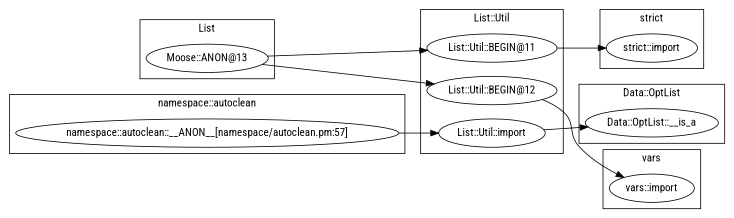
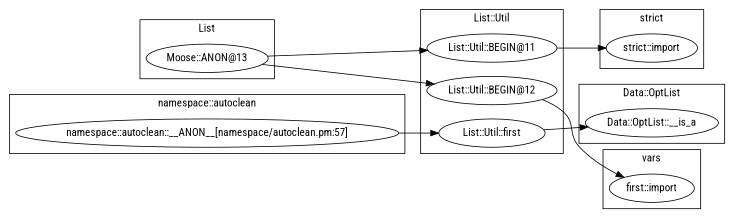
  digraph {
    fontname="Roboto Condensed"
    rankdir=LR
    node [fontname="Roboto Condensed"]
    edge [fontname="Roboto Condensed"]
    "Data::OptList::__is_a"
-   "vars::import"
+   "vars::import" [label="first::import"]
    n3 [label="Moose::ANON@13"]
    "namespace::autoclean::__ANON__[namespace/autoclean.pm:57]"
    "List::Util::BEGIN@11"
-   "List::Util::first" [label="List::Util::import"]
+   "List::Util::first"
    "List::Util::BEGIN@12"
    "strict::import"
    subgraph cluster_1 {
      label="Data::OptList"
      "Data::OptList::__is_a"
    }
    subgraph cluster_2 {
      label=vars
      "vars::import"
    }
    subgraph cluster_3 {
      label=List
      n3
    }
    subgraph cluster_4 {
      label="namespace::autoclean"
      "namespace::autoclean::__ANON__[namespace/autoclean.pm:57]"
    }
    subgraph cluster_5 {
      label="List::Util"
      "List::Util::BEGIN@11"
      "List::Util::first"
      "List::Util::BEGIN@12"
    }
    subgraph cluster_6 {
      label="strict"
      "strict::import"
    }
    n3 -> "List::Util::BEGIN@11"
    n3 -> "List::Util::BEGIN@12"
    "namespace::autoclean::__ANON__[namespace/autoclean.pm:57]" -> "List::Util::first"
    "List::Util::BEGIN@11" -> "strict::import"
    "List::Util::first" -> "Data::OptList::__is_a"
    "List::Util::BEGIN@12" -> "vars::import"
  }
